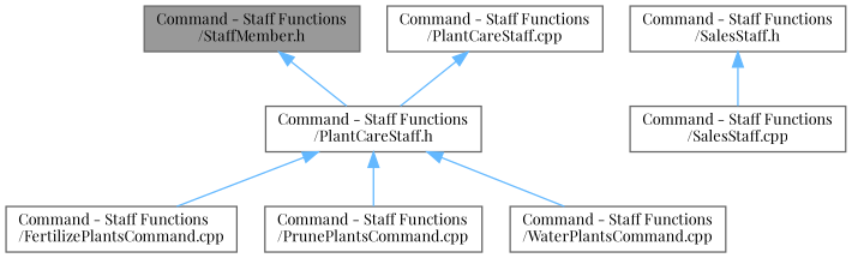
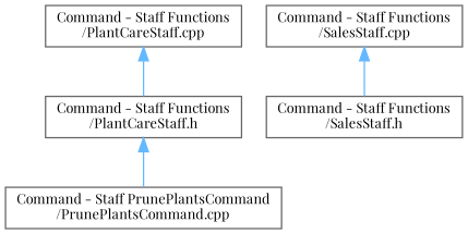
  digraph {
    fontname="Playfair Display"
    node [color=grey40 fillcolor=white fontname="Playfair Display" fontsize=10 shape=box style=filled]
    edge [color=steelblue1 dir=back fontname="Playfair Display" fontsize=10 labelfontname=Helvetica labelfontsize=10 style=solid]
-   n1 [color=gray40 fillcolor=grey60 fontcolor=black height=0.2 label="Command - Staff Functions\l/StaffMember.h" width=0.4]
    n2 [height=0.2 label="Command - Staff Functions\l/PlantCareStaff.h" width=0.4]
-   n3 [height=0.2 label="Command - Staff Functions\l/FertilizePlantsCommand.cpp" width=0.4]
-   n4 [height=0.2 label="Command - Staff Functions\l/PrunePlantsCommand.cpp" width=0.4]
-   n5 [height=0.2 label="Command - Staff Functions\l/WaterPlantsCommand.cpp" width=0.4]
+   n4 [height=0.2 label="Command - Staff PrunePlantsCommand\l/PrunePlantsCommand.cpp" width=0.4]
    n6 [height=0.2 label="Command - Staff Functions\l/SalesStaff.h" width=0.4]
    n7 [height=0.2 label="Command - Staff Functions\l/SalesStaff.cpp" width=0.4]
    n8 [height=0.2 label="Command - Staff Functions\l/PlantCareStaff.cpp" width=0.4]
-   n1 -> n2
-   n2 -> n3
    n2 -> n4
-   n2 -> n5
-   n6 -> n7
+   n7 -> n6
    n8 -> n2
  }
